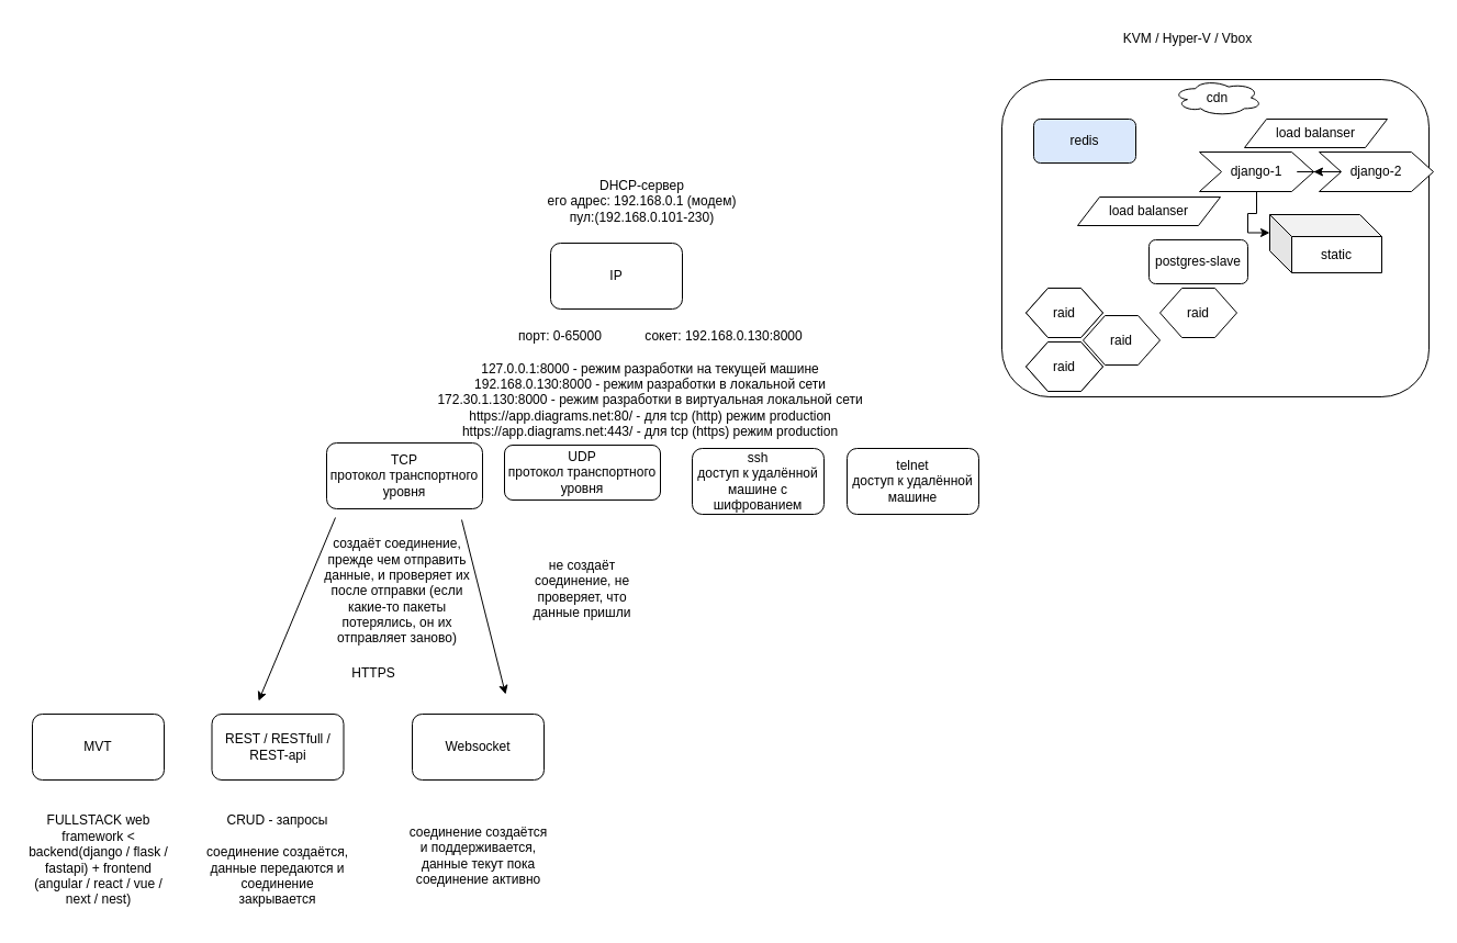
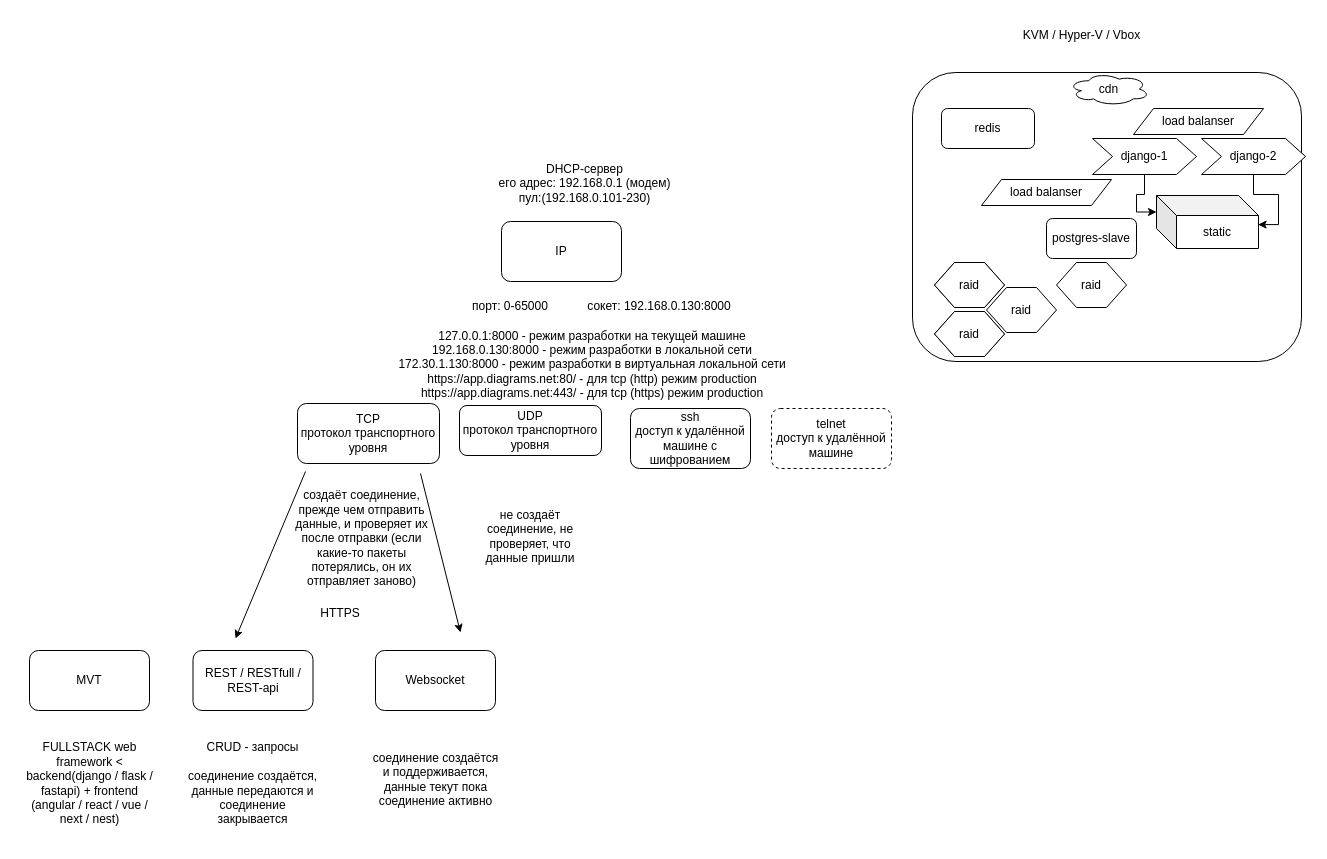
  <mxCell id="0" />
  <mxCell id="1" parent="0" />
  <mxCell id="2" value="IP" style="rounded=1;whiteSpace=wrap;html=1;" parent="1" vertex="1"><mxGeometry x="501" y="221" width="120" height="60" as="geometry" /></mxCell>
  <mxCell id="3" value="TCP&lt;br&gt;протокол транспортного уровня" style="rounded=1;whiteSpace=wrap;html=1;" parent="1" vertex="1"><mxGeometry x="297" y="403" width="142" height="60" as="geometry" /></mxCell>
  <mxCell id="4" value="DHCP-сервер &lt;br&gt;его адрес: 192.168.0.1 (модем)&lt;br&gt;пул:(192.168.0.101-230)" style="text;html=1;strokeColor=none;fillColor=none;align=center;verticalAlign=middle;whiteSpace=wrap;rounded=0;" parent="1" vertex="1"><mxGeometry x="427" y="153" width="315" height="59" as="geometry" /></mxCell>
  <mxCell id="5" value="порт: 0-65000" style="text;html=1;strokeColor=none;fillColor=none;align=center;verticalAlign=middle;whiteSpace=wrap;rounded=0;" parent="1" vertex="1"><mxGeometry x="459" y="291" width="101.5" height="30" as="geometry" /></mxCell>
  <mxCell id="6" value="127.0.0.1:8000 - режим разработки на текущей машине&lt;br&gt;192.168.0.130:8000 - режим разработки в локальной сети&lt;br&gt;172.30.1.130:8000 - режим разработки в виртуальная локальной сети&lt;br&gt;https://app.diagrams.net:80/ - для tcp (http) режим production&lt;br&gt;https://app.diagrams.net:443/ - для tcp (https) режим production" style="text;html=1;strokeColor=none;fillColor=none;align=center;verticalAlign=middle;whiteSpace=wrap;rounded=0;" parent="1" vertex="1"><mxGeometry x="351" y="328" width="482" height="71" as="geometry" /></mxCell>
  <mxCell id="7" value="сокет: 192.168.0.130:8000" style="text;html=1;strokeColor=none;fillColor=none;align=center;verticalAlign=middle;whiteSpace=wrap;rounded=0;" parent="1" vertex="1"><mxGeometry x="576" y="291" width="166" height="30" as="geometry" /></mxCell>
  <mxCell id="8" value="ssh&lt;br&gt;доступ к удалённой машине с шифрованием" style="rounded=1;whiteSpace=wrap;html=1;" parent="1" vertex="1"><mxGeometry x="630" y="408" width="120" height="60" as="geometry" /></mxCell>
- <mxCell id="9" value="telnet&lt;br&gt;доступ к удалённой машине" style="rounded=1;whiteSpace=wrap;html=1;" parent="1" vertex="1"><mxGeometry x="771" y="408" width="120" height="60" as="geometry" /></mxCell>
+ <mxCell id="9" value="telnet&lt;br&gt;доступ к удалённой машине" style="rounded=1;whiteSpace=wrap;html=1;dashed=1;" parent="1" vertex="1"><mxGeometry x="771" y="408" width="120" height="60" as="geometry" /></mxCell>
  <mxCell id="10" value="UDP&lt;br&gt;протокол транспортного уровня" style="rounded=1;whiteSpace=wrap;html=1;" parent="1" vertex="1"><mxGeometry x="459" y="405" width="142" height="50" as="geometry" /></mxCell>
  <mxCell id="11" value="создаёт соединение, прежде чем отправить данные, и проверяет их после отправки (если какие-то пакеты потерялись, он их отправляет заново)" style="text;html=1;strokeColor=none;fillColor=none;align=center;verticalAlign=middle;whiteSpace=wrap;rounded=0;" parent="1" vertex="1"><mxGeometry x="286" y="482" width="151" height="111" as="geometry" /></mxCell>
  <mxCell id="12" value="не создаёт соединение, не проверяет, что данные пришли" style="text;html=1;strokeColor=none;fillColor=none;align=center;verticalAlign=middle;whiteSpace=wrap;rounded=0;" parent="1" vertex="1"><mxGeometry x="484" y="482" width="92" height="108" as="geometry" /></mxCell>
  <mxCell id="13" value="" style="endArrow=classic;html=1;rounded=0;" parent="1" edge="1"><mxGeometry width="50" height="50" relative="1" as="geometry"><mxPoint x="305" y="471" as="sourcePoint" /><mxPoint x="235" y="638" as="targetPoint" /></mxGeometry></mxCell>
  <mxCell id="14" value="REST / RESTfull / REST-api" style="rounded=1;whiteSpace=wrap;html=1;" parent="1" vertex="1"><mxGeometry x="192.5" y="650" width="120" height="60" as="geometry" /></mxCell>
  <mxCell id="15" value="Websocket" style="rounded=1;whiteSpace=wrap;html=1;" parent="1" vertex="1"><mxGeometry x="375" y="650" width="120" height="60" as="geometry" /></mxCell>
  <mxCell id="16" value="" style="endArrow=classic;html=1;rounded=0;" parent="1" edge="1"><mxGeometry width="50" height="50" relative="1" as="geometry"><mxPoint x="420" y="473" as="sourcePoint" /><mxPoint x="460" y="632" as="targetPoint" /></mxGeometry></mxCell>
  <mxCell id="17" value="HTTPS" style="text;html=1;strokeColor=none;fillColor=none;align=center;verticalAlign=middle;whiteSpace=wrap;rounded=0;" parent="1" vertex="1"><mxGeometry x="310" y="598" width="60" height="30" as="geometry" /></mxCell>
  <mxCell id="18" value="CRUD - запросы&lt;br&gt;&lt;br&gt;соединение создаётся, данные передаются и соединение закрывается" style="text;html=1;strokeColor=none;fillColor=none;align=center;verticalAlign=middle;whiteSpace=wrap;rounded=0;" parent="1" vertex="1"><mxGeometry x="184" y="729" width="137" height="108" as="geometry" /></mxCell>
  <mxCell id="19" value="соединение создаётся и поддерживается, данные текут пока соединение активно" style="text;html=1;strokeColor=none;fillColor=none;align=center;verticalAlign=middle;whiteSpace=wrap;rounded=0;" parent="1" vertex="1"><mxGeometry x="366.5" y="725" width="137" height="108" as="geometry" /></mxCell>
  <mxCell id="20" value="" style="rounded=1;whiteSpace=wrap;html=1;" parent="1" vertex="1"><mxGeometry x="912" y="72" width="389" height="289" as="geometry" /></mxCell>
  <mxCell id="21" value="KVM /&amp;nbsp;Hyper-V / Vbox" style="text;html=1;strokeColor=none;fillColor=none;align=center;verticalAlign=middle;whiteSpace=wrap;rounded=0;" parent="1" vertex="1"><mxGeometry x="997" y="20" width="169" height="30" as="geometry" /></mxCell>
- <mxCell id="22" value="redis" style="rounded=1;whiteSpace=wrap;html=1;fillColor=#dae8fc;" parent="1" vertex="1"><mxGeometry x="941" y="108" width="93" height="40" as="geometry" /></mxCell>
+ <mxCell id="22" value="redis" style="rounded=1;whiteSpace=wrap;html=1;" parent="1" vertex="1"><mxGeometry x="941" y="108" width="93" height="40" as="geometry" /></mxCell>
  <mxCell id="23" value="postgres-slave" style="rounded=1;whiteSpace=wrap;html=1;" parent="1" vertex="1"><mxGeometry x="1046" y="218" width="90" height="40" as="geometry" /></mxCell>
  <mxCell id="24" value="load balanser" style="shape=parallelogram;perimeter=parallelogramPerimeter;whiteSpace=wrap;html=1;fixedSize=1;" parent="1" vertex="1"><mxGeometry x="981" y="179" width="130" height="26" as="geometry" /></mxCell>
  <mxCell id="25" value="raid" style="shape=hexagon;perimeter=hexagonPerimeter2;whiteSpace=wrap;html=1;fixedSize=1;" parent="1" vertex="1"><mxGeometry x="934" y="262" width="70" height="45" as="geometry" /></mxCell>
  <mxCell id="26" value="raid" style="shape=hexagon;perimeter=hexagonPerimeter2;whiteSpace=wrap;html=1;fixedSize=1;" parent="1" vertex="1"><mxGeometry x="986" y="287" width="70" height="45" as="geometry" /></mxCell>
  <mxCell id="27" value="raid" style="shape=hexagon;perimeter=hexagonPerimeter2;whiteSpace=wrap;html=1;fixedSize=1;" parent="1" vertex="1"><mxGeometry x="934" y="311" width="70" height="45" as="geometry" /></mxCell>
  <mxCell id="28" value="raid" style="shape=hexagon;perimeter=hexagonPerimeter2;whiteSpace=wrap;html=1;fixedSize=1;" parent="1" vertex="1"><mxGeometry x="1056" y="262" width="70" height="45" as="geometry" /></mxCell>
  <mxCell id="29" value="raid" style="shape=hexagon;perimeter=hexagonPerimeter2;whiteSpace=wrap;html=1;fixedSize=1;" parent="1" vertex="1"><mxGeometry x="934" y="262" width="70" height="45" as="geometry" /></mxCell>
  <mxCell id="30" value="raid" style="shape=hexagon;perimeter=hexagonPerimeter2;whiteSpace=wrap;html=1;fixedSize=1;" parent="1" vertex="1"><mxGeometry x="934" y="311" width="70" height="45" as="geometry" /></mxCell>
  <mxCell id="31" value="cdn" style="ellipse;shape=cloud;whiteSpace=wrap;html=1;" parent="1" vertex="1"><mxGeometry x="1068" y="72" width="81" height="33" as="geometry" /></mxCell>
  <mxCell id="32" style="edgeStyle=orthogonalEdgeStyle;rounded=0;orthogonalLoop=1;jettySize=auto;html=1;entryX=0;entryY=0;entryDx=0;entryDy=16.5;entryPerimeter=0;" parent="1" source="33" target="37" edge="1"><mxGeometry relative="1" as="geometry" /></mxCell>
  <mxCell id="33" value="django-1" style="shape=step;perimeter=stepPerimeter;whiteSpace=wrap;html=1;fixedSize=1;" parent="1" vertex="1"><mxGeometry x="1092" y="138" width="104" height="36" as="geometry" /></mxCell>
- <mxCell id="34" style="edgeStyle=orthogonalEdgeStyle;rounded=0;orthogonalLoop=1;jettySize=auto;html=1;" parent="1" source="35" target="33" edge="1"><mxGeometry relative="1" as="geometry" /></mxCell>
+ <mxCell id="34" style="edgeStyle=orthogonalEdgeStyle;rounded=0;orthogonalLoop=1;jettySize=auto;html=1;entryX=0.996;entryY=0.549;entryDx=0;entryDy=0;entryPerimeter=0;" parent="1" source="35" target="37" edge="1"><mxGeometry relative="1" as="geometry" /></mxCell>
  <mxCell id="35" value="django-2" style="shape=step;perimeter=stepPerimeter;whiteSpace=wrap;html=1;fixedSize=1;" parent="1" vertex="1"><mxGeometry x="1201" y="138" width="104" height="36" as="geometry" /></mxCell>
  <mxCell id="36" value="load balanser" style="shape=parallelogram;perimeter=parallelogramPerimeter;whiteSpace=wrap;html=1;fixedSize=1;" parent="1" vertex="1"><mxGeometry x="1133" y="108" width="130" height="26" as="geometry" /></mxCell>
  <mxCell id="37" value="static" style="shape=cube;whiteSpace=wrap;html=1;boundedLbl=1;backgroundOutline=1;darkOpacity=0.05;darkOpacity2=0.1;" parent="1" vertex="1"><mxGeometry x="1156" y="195" width="102" height="53" as="geometry" /></mxCell>
  <mxCell id="38" value="MVT" style="rounded=1;whiteSpace=wrap;html=1;" vertex="1" parent="1"><mxGeometry x="29" y="650" width="120" height="60" as="geometry" /></mxCell>
  <mxCell id="39" value="FULLSTACK web framework &amp;lt; backend(django / flask / fastapi) + frontend (angular / react / vue / next / nest)" style="text;html=1;strokeColor=none;fillColor=none;align=center;verticalAlign=middle;whiteSpace=wrap;rounded=0;" vertex="1" parent="1"><mxGeometry x="20.5" y="729" width="137" height="108" as="geometry" /></mxCell>
